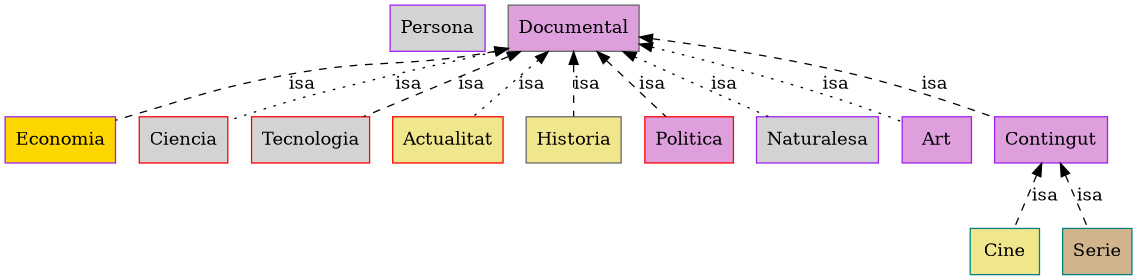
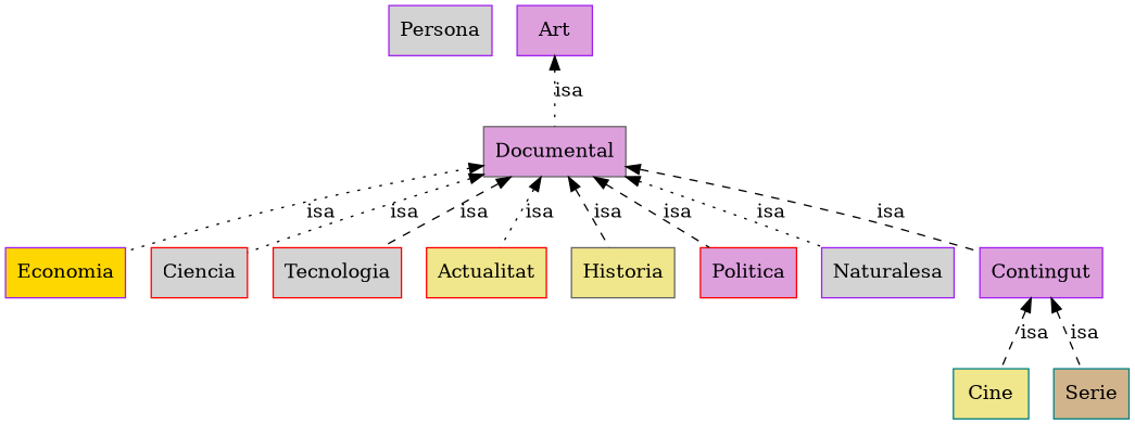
  digraph {
    node [color=purple fillcolor=lightgrey fontcolor="0.0,0.0,0.0" shape=box style=filled]
    edge [color="0.0,0.0,0.0" dir=back fontcolor="0.0,0.0,0.0" style=dashed]
    n1 [height=0.5 label=Persona width=0.97222]
    n2 [fillcolor=gold height=0.5 label=Economia width=1.1389]
    n3 [color=gray40 fillcolor=plum height=0.5 label=Documental width=1.3889]
    n4 [color=red height=0.5 label=Ciencia width=0.91667]
    n5 [color=red height=0.5 label=Tecnologia width=1.2222]
    n6 [color=red fillcolor=khaki height=0.5 label=Actualitat width=1.1667]
    n7 [color=gray40 fillcolor=khaki height=0.5 label=Historia width=0.97222]
    n8 [color=red fillcolor=plum height=0.5 label=Politica width=0.88889]
    n9 [height=0.5 label=Naturalesa width=1.2778]
    n10 [fillcolor=plum height=0.5 label=Art width=0.75]
    n11 [fillcolor=plum height=0.5 label=Contingut width=1.1944]
    n12 [color=teal fillcolor=khaki height=0.5 label=Cine width=0.75]
    n13 [color=teal fillcolor=tan height=0.5 label=Serie width=0.75]
-   n3 -> n2 [label=isa]
+   n3 -> n2 [label=isa style=dotted]
    n3 -> n4 [label=isa style=dotted]
    n3 -> n5 [label=isa]
    n3 -> n6 [label=isa style=dotted]
    n3 -> n7 [label=isa]
    n3 -> n8 [label=isa]
    n3 -> n9 [label=isa style=dotted]
-   n3 -> n10 [label=isa style=dotted]
+   n10 -> n3 [label=isa style=dotted]
    n3 -> n11 [label=isa]
    n11 -> n12 [label=isa]
    n11 -> n13 [label=isa]
  }
